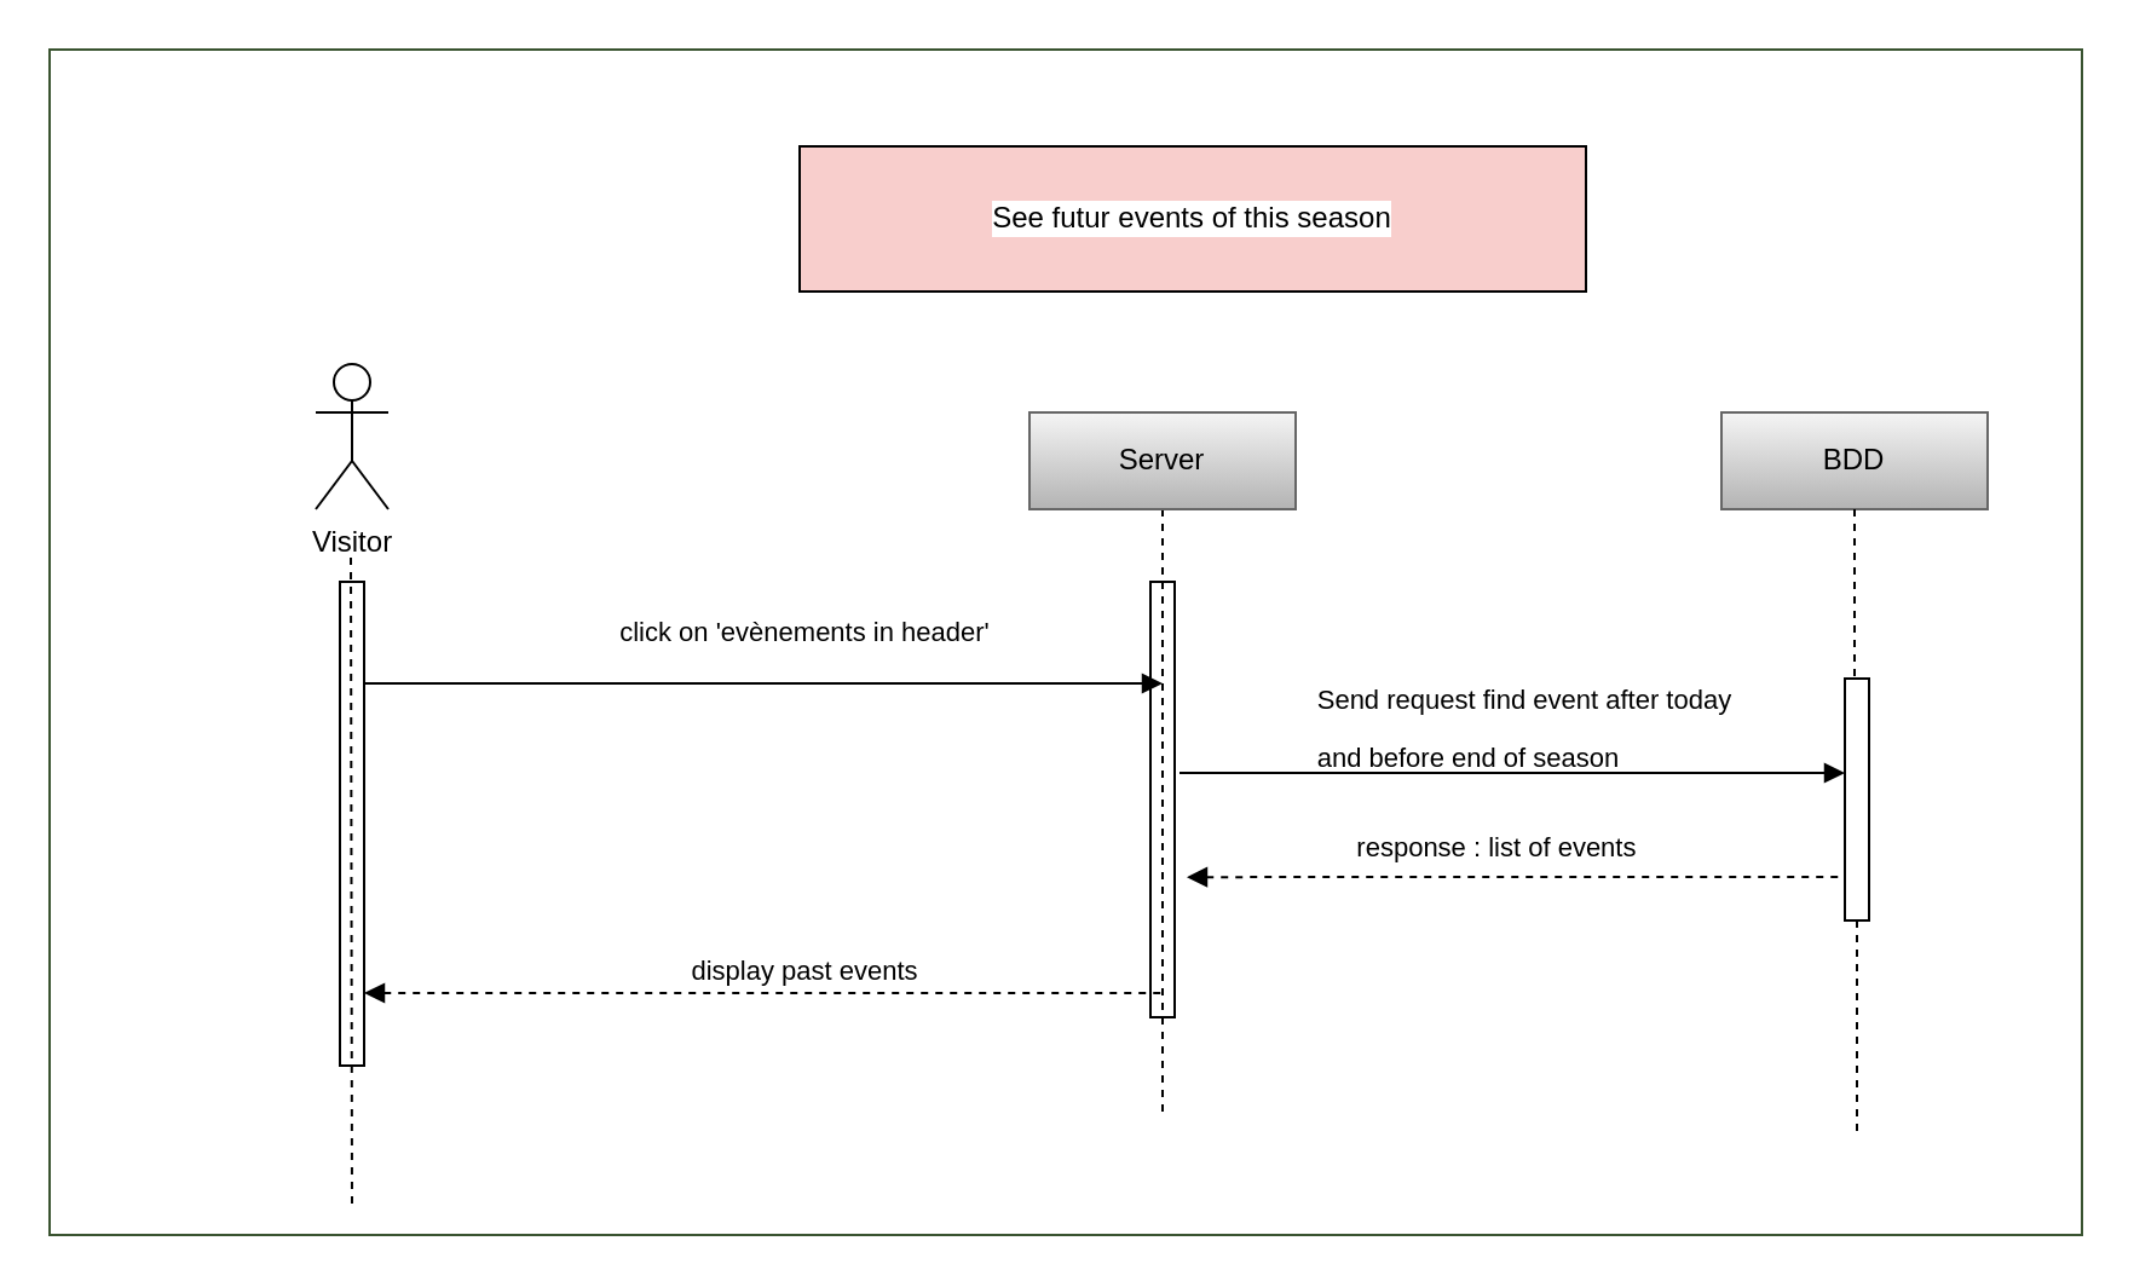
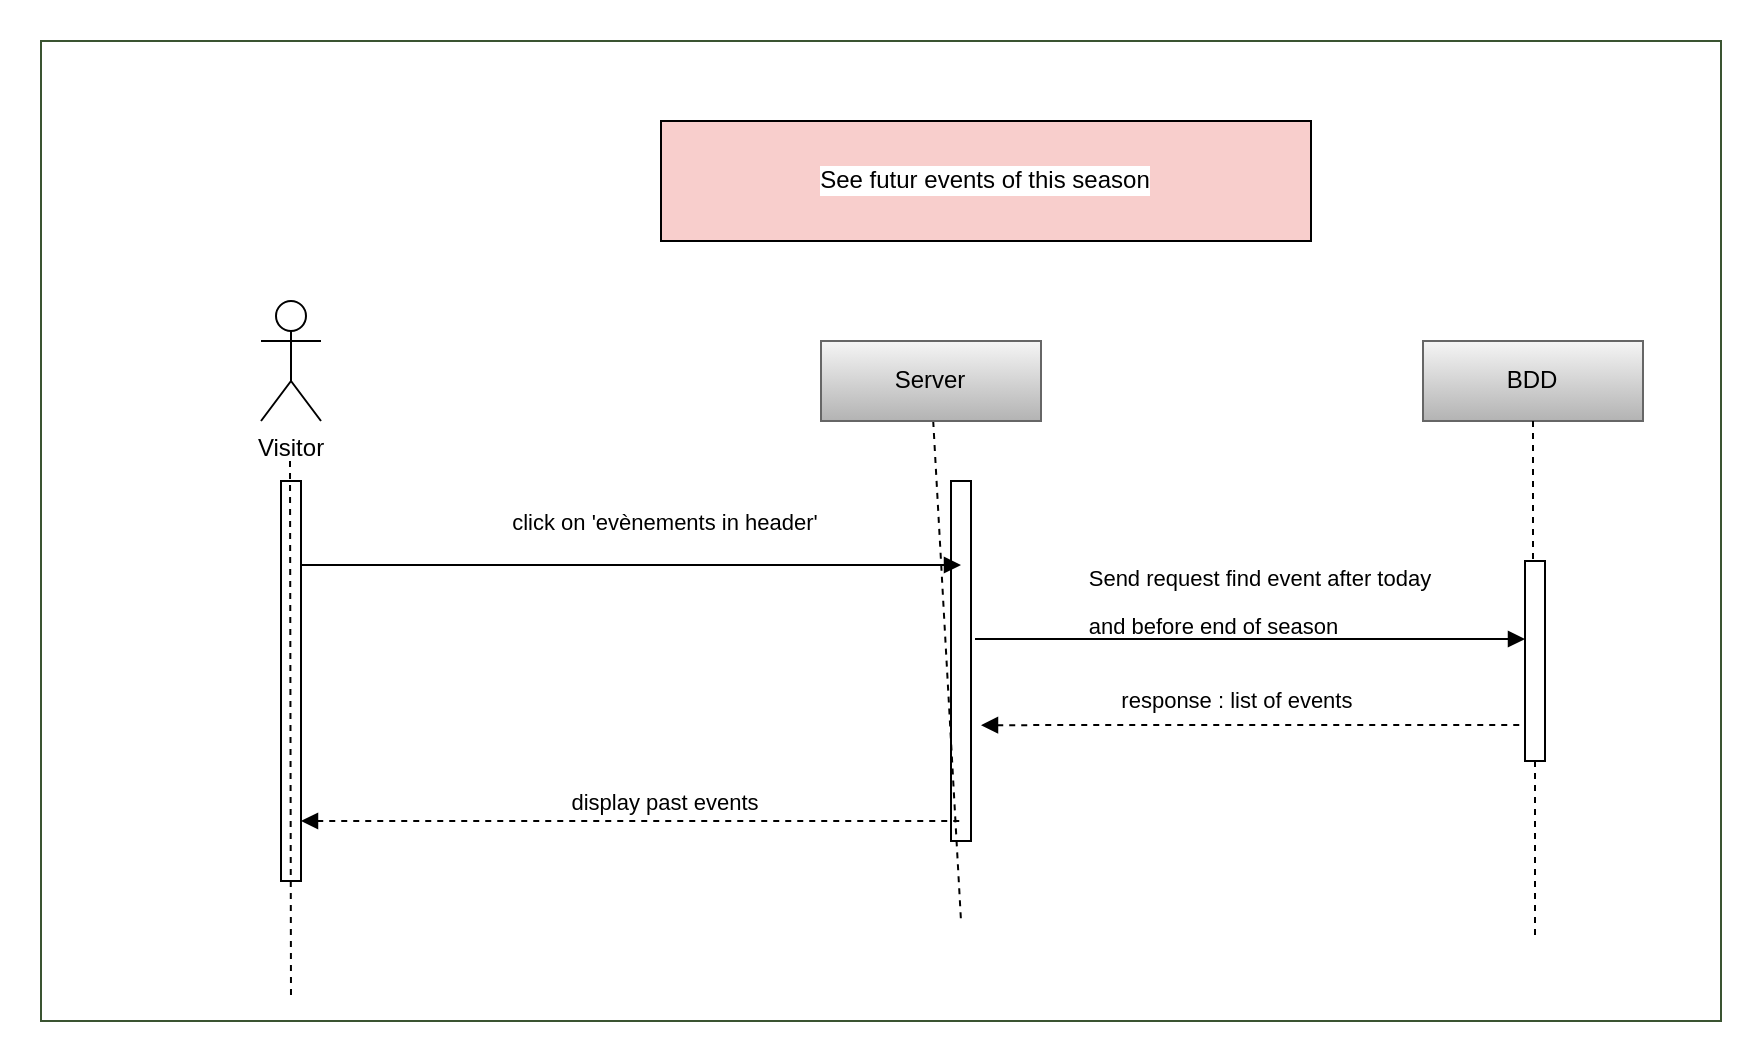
  <mxCell id="0" />
  <mxCell id="1" parent="0" />
  <mxCell id="2" value="App" style="rounded=0;whiteSpace=wrap;html=1;fontFamily=Helvetica;fontSize=30;fontColor=#ffffff;verticalAlign=top;fillColor=#FFFFFF;strokeColor=#3A5431;backgroundOutline=0;" vertex="1" parent="1"><mxGeometry x="20" y="20" width="840" height="490" as="geometry" /></mxCell>
  <mxCell id="3" value="Visitor" style="shape=umlActor;verticalLabelPosition=bottom;verticalAlign=top;html=1;fontColor=#000000;labelBackgroundColor=#FFFFFF;strokeColor=#000000;" vertex="1" parent="1"><mxGeometry x="130" y="150" width="30" height="60" as="geometry" /></mxCell>
  <mxCell id="4" value="" style="html=1;points=[];perimeter=orthogonalPerimeter;fontColor=#000000;labelBackgroundColor=#FFFFFF;" vertex="1" parent="1"><mxGeometry x="140" y="240" width="10" height="200" as="geometry" /></mxCell>
  <mxCell id="5" value="" style="html=1;points=[];perimeter=orthogonalPerimeter;fontColor=#000000;labelBackgroundColor=#FFFFFF;" vertex="1" parent="1"><mxGeometry x="475" y="240" width="10" height="180" as="geometry" /></mxCell>
  <mxCell id="6" style="edgeStyle=none;html=1;dashed=1;fontFamily=Helvetica;startArrow=none;startFill=0;endArrow=none;endFill=0;fontColor=#000000;labelBackgroundColor=#FFFFFF;strokeColor=#000000;" edge="1" parent="1" source="7"><mxGeometry relative="1" as="geometry"><mxPoint x="480" y="460" as="targetPoint" /></mxGeometry></mxCell>
- <mxCell id="7" value="Server" style="rounded=0;whiteSpace=wrap;html=1;labelBackgroundColor=none;fillColor=#f5f5f5;strokeColor=#666666;gradientColor=#b3b3b3;fontColor=#000000;" vertex="1" parent="1"><mxGeometry x="425" y="170" width="110" height="40" as="geometry" /></mxCell>
+ <mxCell id="7" value="Server" style="rounded=0;whiteSpace=wrap;html=1;labelBackgroundColor=none;fillColor=#f5f5f5;strokeColor=#666666;gradientColor=#b3b3b3;fontColor=#000000;" vertex="1" parent="1"><mxGeometry x="410" y="170" width="110" height="40" as="geometry" /></mxCell>
  <mxCell id="8" value="BDD" style="rounded=0;whiteSpace=wrap;html=1;labelBackgroundColor=none;fillColor=#f5f5f5;strokeColor=#666666;gradientColor=#b3b3b3;fontColor=#000000;" vertex="1" parent="1"><mxGeometry x="711" y="170" width="110" height="40" as="geometry" /></mxCell>
  <mxCell id="9" value="See futur events of this season" style="rounded=0;whiteSpace=wrap;html=1;fontColor=#000000;labelBackgroundColor=#FFFFFF;fillColor=#f8cecc;strokeColor=#000000;" vertex="1" parent="1"><mxGeometry x="330" y="60" width="325" height="60" as="geometry" /></mxCell>
  <mxCell id="10" style="edgeStyle=none;html=1;endArrow=block;endFill=1;fontColor=#000000;labelBackgroundColor=#FFFFFF;strokeColor=#000000;" edge="1" parent="1"><mxGeometry relative="1" as="geometry"><mxPoint x="150" y="282" as="sourcePoint" /><mxPoint x="480" y="282" as="targetPoint" /><Array as="points" /></mxGeometry></mxCell>
  <mxCell id="11" value="&lt;pre dir=&quot;ltr&quot; data-ved=&quot;2ahUKEwiWief8te6CAxUTfqQEHRUeBPsQ3ewLegQICBAP&quot; style=&quot;text-align:left&quot; id=&quot;tw-target-text&quot; data-placeholder=&quot;Traduction&quot; class=&quot;tw-data-text tw-text-large tw-ta&quot;&gt;&lt;font face=&quot;Helvetica&quot;&gt;click on 'evènements &lt;/font&gt;&lt;font style=&quot;background-color: initial; white-space-collapse: collapse;&quot; face=&quot;Helvetica&quot;&gt;in header&lt;/font&gt;&lt;span style=&quot;background-color: initial; font-family: Helvetica; white-space-collapse: collapse;&quot;&gt;'&lt;/span&gt;&lt;/pre&gt;" style="edgeLabel;html=1;align=center;verticalAlign=middle;resizable=0;points=[];fontColor=#000000;labelBackgroundColor=none;" vertex="1" connectable="0" parent="10"><mxGeometry x="0.172" y="-1" relative="1" as="geometry"><mxPoint x="-12" y="-23" as="offset" /></mxGeometry></mxCell>
  <mxCell id="12" style="edgeStyle=none;html=1;endArrow=block;endFill=1;fontColor=#000000;labelBackgroundColor=#FFFFFF;strokeColor=#000000;" edge="1" parent="1"><mxGeometry relative="1" as="geometry"><mxPoint x="487" y="319" as="sourcePoint" /><mxPoint x="762" y="319" as="targetPoint" /></mxGeometry></mxCell>
  <mxCell id="13" value="&lt;pre dir=&quot;ltr&quot; data-ved=&quot;2ahUKEwiWief8te6CAxUTfqQEHRUeBPsQ3ewLegQICBAP&quot; style=&quot;text-align:left&quot; id=&quot;tw-target-text&quot; data-placeholder=&quot;Traduction&quot; class=&quot;tw-data-text tw-text-large tw-ta&quot;&gt;&lt;font face=&quot;Helvetica&quot;&gt;Send request find event after today &lt;/font&gt;&lt;/pre&gt;&lt;pre dir=&quot;ltr&quot; data-ved=&quot;2ahUKEwiWief8te6CAxUTfqQEHRUeBPsQ3ewLegQICBAP&quot; style=&quot;text-align:left&quot; id=&quot;tw-target-text&quot; data-placeholder=&quot;Traduction&quot; class=&quot;tw-data-text tw-text-large tw-ta&quot;&gt;&lt;font face=&quot;Helvetica&quot;&gt;and before end of season&lt;/font&gt;&lt;/pre&gt;" style="edgeLabel;html=1;align=center;verticalAlign=middle;resizable=0;points=[];fontColor=#000000;labelBackgroundColor=none;" vertex="1" connectable="0" parent="12"><mxGeometry x="0.172" y="-1" relative="1" as="geometry"><mxPoint x="-18" y="-20" as="offset" /></mxGeometry></mxCell>
  <mxCell id="14" style="edgeStyle=none;html=1;entryX=0.1;entryY=0.073;entryDx=0;entryDy=0;entryPerimeter=0;endArrow=none;endFill=0;startArrow=block;startFill=1;dashed=1;exitX=1.5;exitY=0.523;exitDx=0;exitDy=0;exitPerimeter=0;fontColor=#000000;labelBackgroundColor=#FFFFFF;strokeColor=#000000;" edge="1" parent="1"><mxGeometry relative="1" as="geometry"><mxPoint x="490" y="362.07" as="sourcePoint" /><mxPoint x="761" y="361.95" as="targetPoint" /></mxGeometry></mxCell>
  <mxCell id="15" value="&lt;pre dir=&quot;ltr&quot; data-ved=&quot;2ahUKEwiWief8te6CAxUTfqQEHRUeBPsQ3ewLegQICBAP&quot; style=&quot;text-align:left&quot; id=&quot;tw-target-text&quot; data-placeholder=&quot;Traduction&quot; class=&quot;tw-data-text tw-text-large tw-ta&quot;&gt;&lt;font face=&quot;Helvetica&quot;&gt;response : list of events  &lt;/font&gt;&lt;/pre&gt;" style="edgeLabel;html=1;align=center;verticalAlign=middle;resizable=0;points=[];fontColor=#000000;labelBackgroundColor=none;" vertex="1" connectable="0" parent="14"><mxGeometry x="0.172" y="-1" relative="1" as="geometry"><mxPoint x="-29" y="-13" as="offset" /></mxGeometry></mxCell>
  <mxCell id="16" value="&lt;br&gt;" style="edgeLabel;html=1;align=center;verticalAlign=middle;resizable=0;points=[];fontFamily=Helvetica;fontColor=#000000;labelBackgroundColor=#FFFFFF;" vertex="1" connectable="0" parent="14"><mxGeometry x="0.683" y="-1" relative="1" as="geometry"><mxPoint as="offset" /></mxGeometry></mxCell>
  <mxCell id="17" value="" style="edgeStyle=none;html=1;dashed=1;fontFamily=Helvetica;startArrow=none;startFill=0;endArrow=none;endFill=0;fontColor=#000000;labelBackgroundColor=#FFFFFF;strokeColor=#000000;" edge="1" parent="1" source="8" target="18"><mxGeometry relative="1" as="geometry"><mxPoint x="766" y="760" as="targetPoint" /><mxPoint x="766" y="210" as="sourcePoint" /></mxGeometry></mxCell>
  <mxCell id="18" value="" style="html=1;points=[];perimeter=orthogonalPerimeter;fontColor=#000000;labelBackgroundColor=#FFFFFF;" vertex="1" parent="1"><mxGeometry x="762" y="280" width="10" height="100" as="geometry" /></mxCell>
  <mxCell id="19" value="" style="edgeStyle=none;html=1;dashed=1;fontFamily=Helvetica;startArrow=none;startFill=0;endArrow=none;endFill=0;fontColor=#000000;labelBackgroundColor=#FFFFFF;strokeColor=#000000;" edge="1" parent="1" source="18"><mxGeometry relative="1" as="geometry"><mxPoint x="767" y="470" as="targetPoint" /><mxPoint x="766" y="380" as="sourcePoint" /></mxGeometry></mxCell>
  <mxCell id="20" style="edgeStyle=none;html=1;dashed=1;fontFamily=Helvetica;startArrow=none;startFill=0;endArrow=none;endFill=0;fontColor=#000000;labelBackgroundColor=#FFFFFF;strokeColor=#000000;" edge="1" parent="1"><mxGeometry relative="1" as="geometry"><mxPoint x="145" y="500" as="targetPoint" /><mxPoint x="144.5" y="230" as="sourcePoint" /></mxGeometry></mxCell>
  <mxCell id="21" style="edgeStyle=none;html=1;endArrow=none;endFill=0;startArrow=block;startFill=1;dashed=1;fontColor=#000000;labelBackgroundColor=#FFFFFF;strokeColor=#000000;" edge="1" parent="1"><mxGeometry relative="1" as="geometry"><mxPoint x="150" y="410" as="sourcePoint" /><mxPoint x="480" y="410" as="targetPoint" /></mxGeometry></mxCell>
  <mxCell id="22" value="&lt;pre dir=&quot;ltr&quot; data-ved=&quot;2ahUKEwiWief8te6CAxUTfqQEHRUeBPsQ3ewLegQICBAP&quot; style=&quot;text-align:left&quot; id=&quot;tw-target-text&quot; data-placeholder=&quot;Traduction&quot; class=&quot;tw-data-text tw-text-large tw-ta&quot;&gt;&lt;font face=&quot;Helvetica&quot;&gt;display past events&lt;/font&gt;&lt;/pre&gt;" style="edgeLabel;html=1;align=center;verticalAlign=middle;resizable=0;points=[];fontColor=#000000;labelBackgroundColor=none;" vertex="1" connectable="0" parent="21"><mxGeometry x="0.172" y="-1" relative="1" as="geometry"><mxPoint x="-12" y="-11" as="offset" /></mxGeometry></mxCell>
